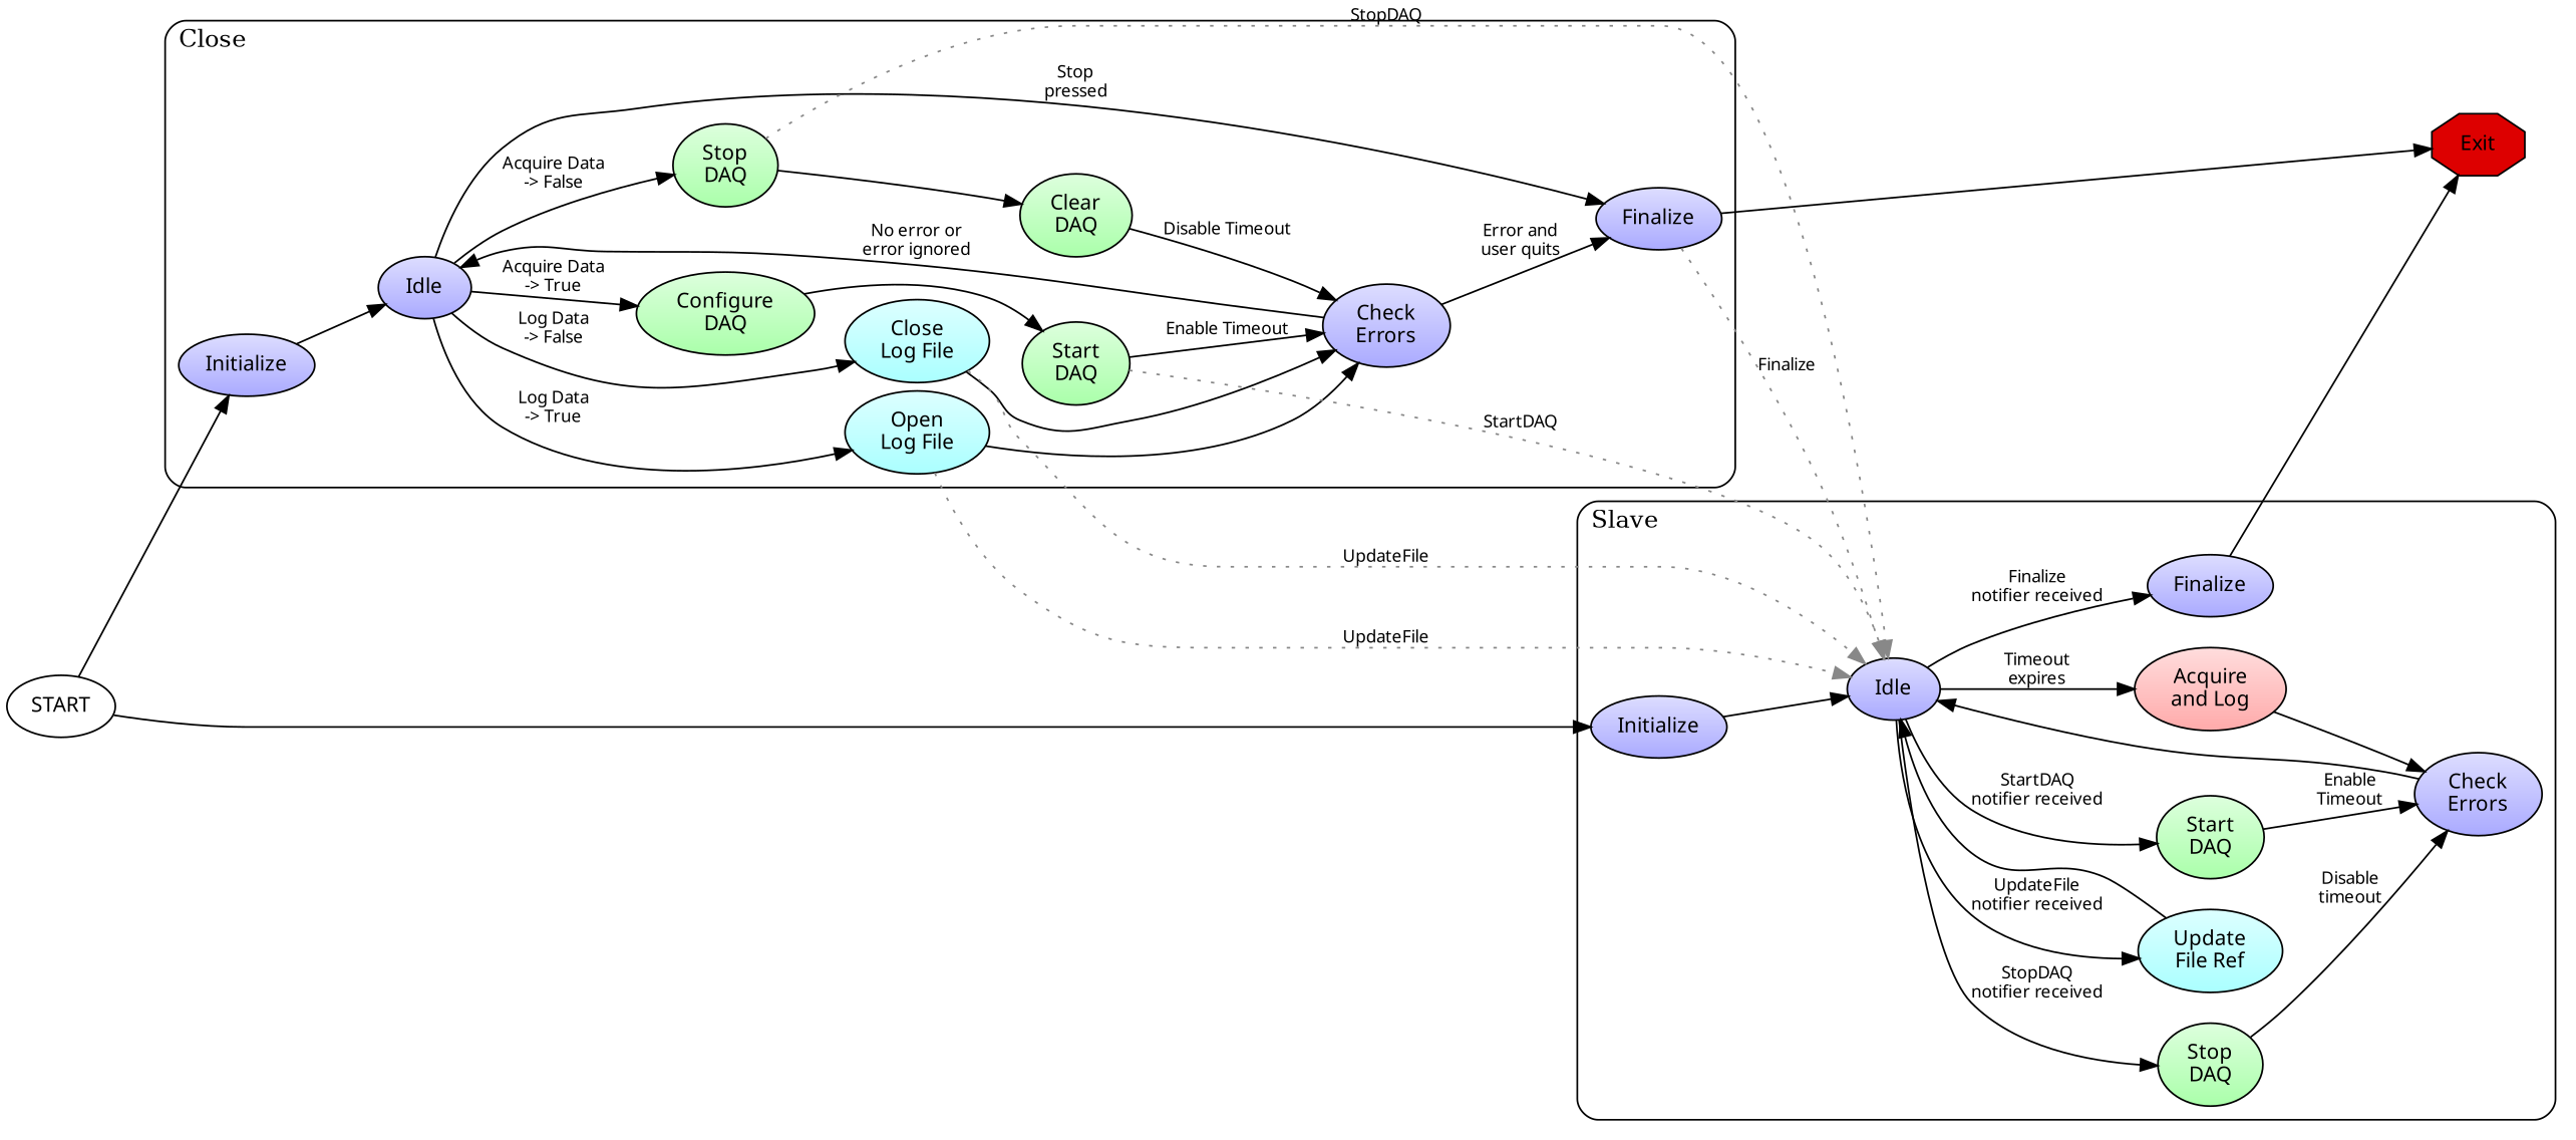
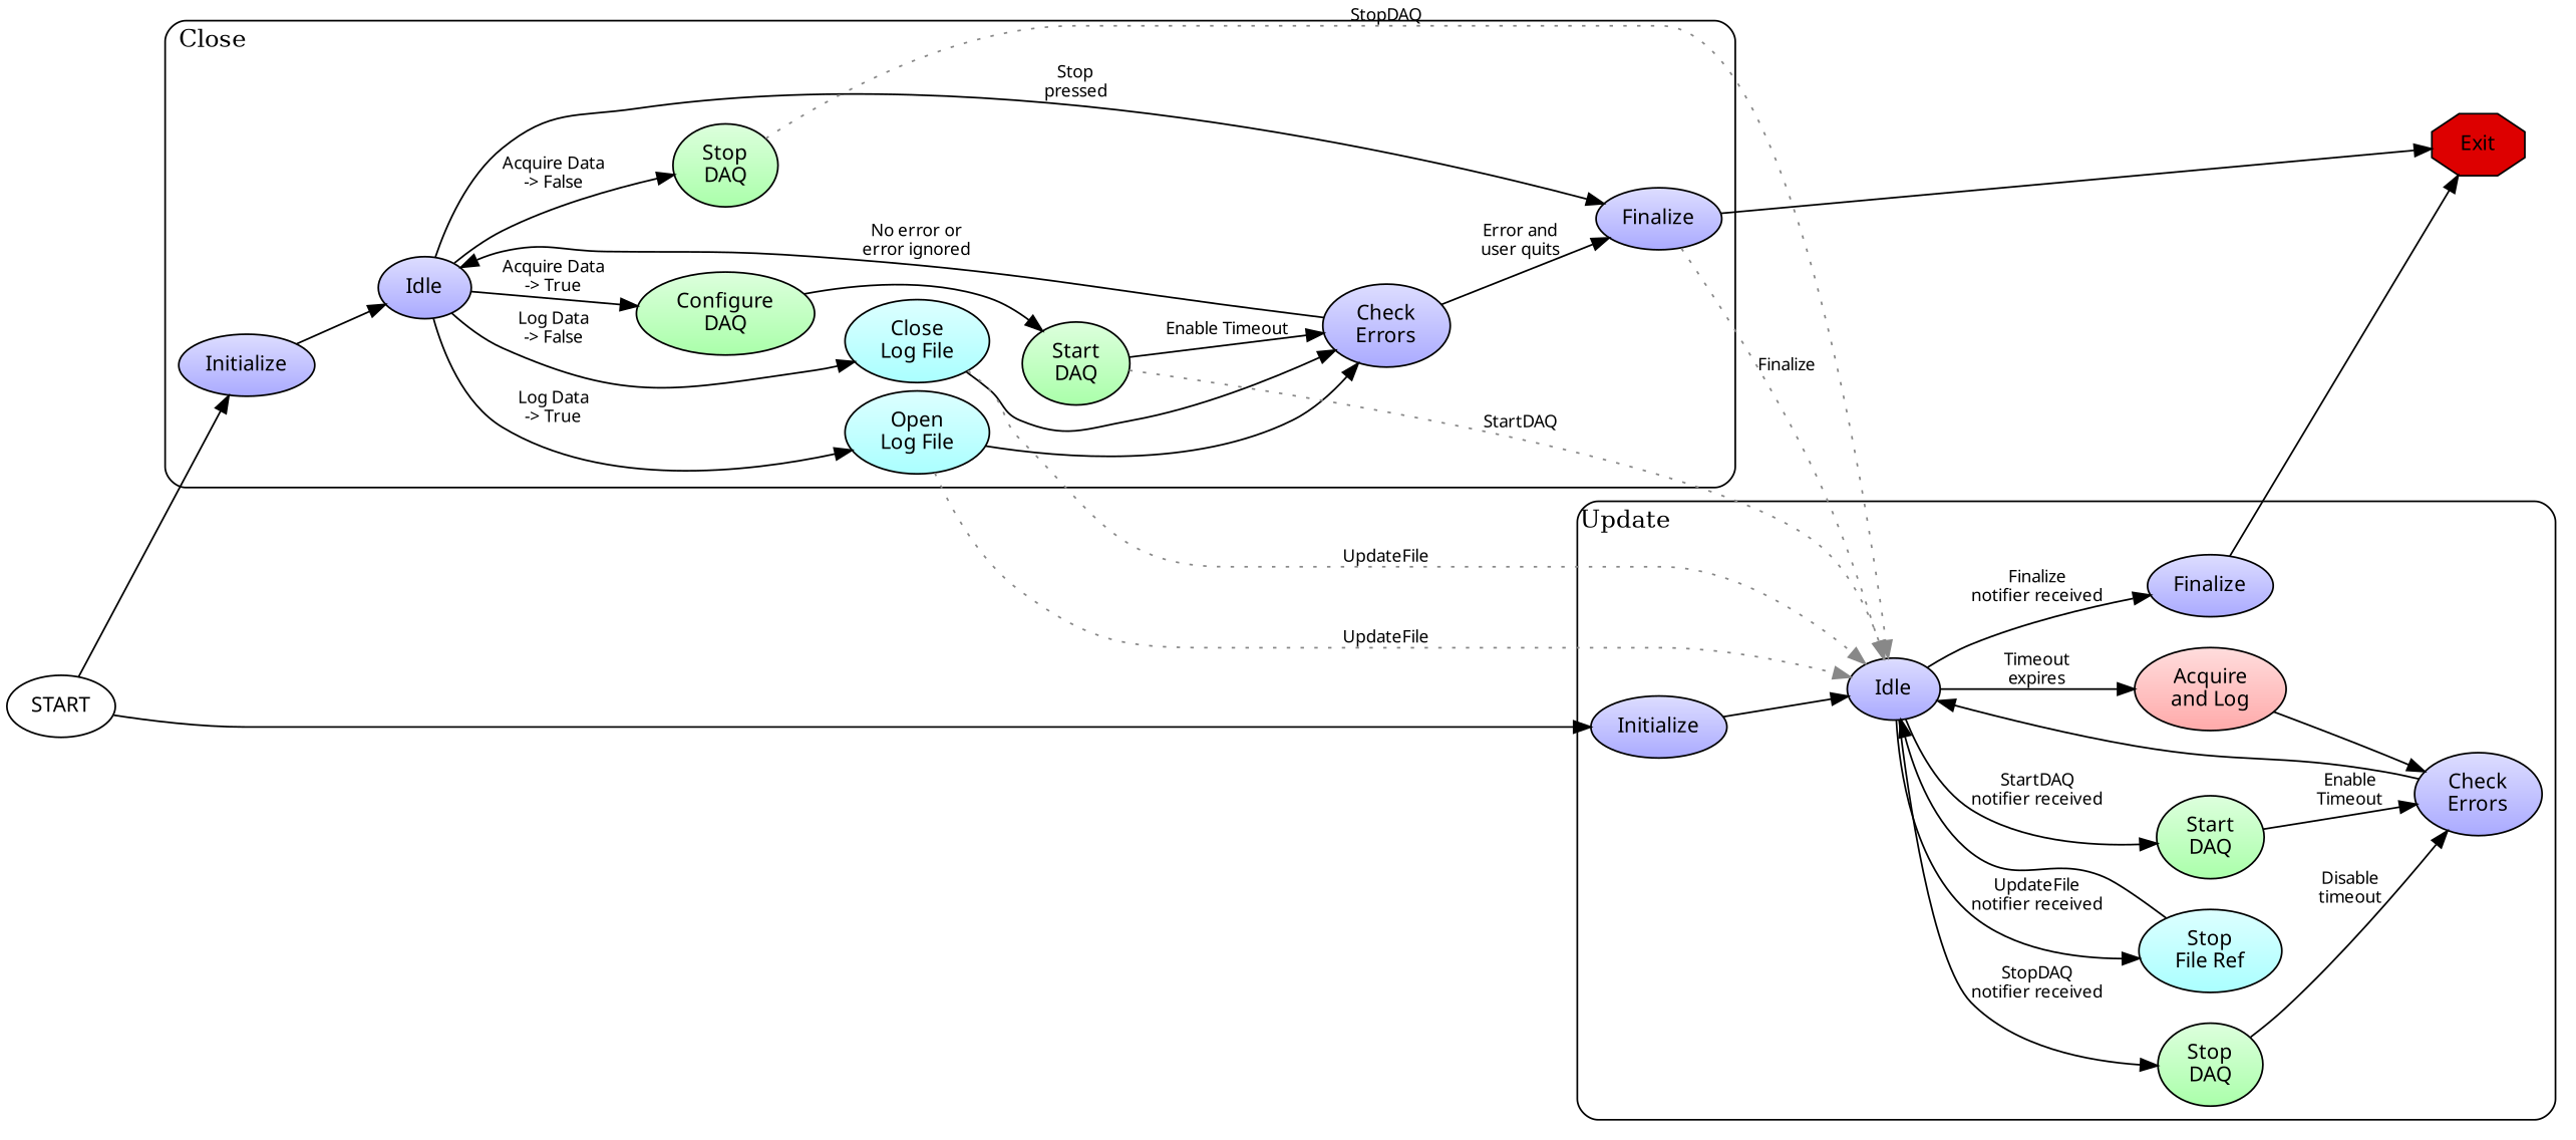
  digraph {
    rankdir=LR
    node [fillcolor="#AAAAFF:#DDDDFF" fontname=Sans fontsize=12 gradientangle=90 style=filled]
    edge [fontname=Sans fontsize=10]
    n1 [label=Initialize]
    n2 [label=Idle]
    n3 [label=Finalize]
    n4 [fillcolor="#AAFFAA:#DDFFDD" label="Configure\nDAQ"]
    n5 [fillcolor="#AAFFAA:#DDFFDD" label="Stop\nDAQ"]
    n6 [fillcolor="#AAFFFF:#DDFFFF" label="Open\nLog File"]
    n7 [fillcolor="#AAFFFF:#DDFFFF" label="Close\nLog File"]
    n8 [label="Check\nErrors"]
    n9 [fillcolor="#AAFFAA:#DDFFDD" label="Start\nDAQ"]
-   n10 [fillcolor="#AAFFAA:#DDFFDD" label="Clear\nDAQ"]
    n11 [label=Initialize]
    n12 [label=Idle]
    n13 [label=Finalize]
    n14 [fillcolor="#AAFFAA:#DDFFDD" label="Start\nDAQ"]
    n15 [fillcolor="#FFAAAA:#FFDDDD" label="Acquire\nand Log"]
    n16 [fillcolor="#AAFFAA:#DDFFDD" label="Stop\nDAQ"]
-   n17 [fillcolor="#AAFFFF:#DDFFFF" label="Update\nFile Ref"]
+   n17 [fillcolor="#AAFFFF:#DDFFFF" label="Stop\nFile Ref"]
    n18 [label="Check\nErrors"]
    n19 [fillcolor="#DD0000" label=Exit shape=octagon]
    START [fillcolor=white]
    subgraph cluster_1 {
      label=Close
      labeljust=l
      style=rounded
      n1
      n2
      n3
      n4
      n5
      n6
      n7
      n8
      n9
-     n10
    }
    subgraph cluster_2 {
-     label=Slave
+     label=Update
      labeljust=l
      style=rounded
      n11
      n12
      n13
      n14
      n15
      n16
      n17
      n18
    }
    n1 -> n2
    n2 -> n3 [label="Stop\npressed"]
    n2 -> n4 [label="Acquire Data\n-> True"]
    n2 -> n5 [label="Acquire Data\n-> False"]
    n2 -> n6 [label="Log Data\n-> True"]
    n2 -> n7 [label="Log Data\n-> False"]
    n3 -> n12 [color="#888888" label=Finalize style=dotted]
    n3 -> n19
    n4 -> n9
-   n5 -> n10
    n5 -> n12 [color="#888888" label=StopDAQ style=dotted]
    n6 -> n8
    n6 -> n12 [color="#888888" label=UpdateFile style=dotted]
    n7 -> n8
    n7 -> n12 [color="#888888" label=UpdateFile style=dotted]
    n8 -> n2 [label="No error or\nerror ignored"]
    n8 -> n3 [label="Error and\nuser quits"]
    n9 -> n8 [label="Enable Timeout"]
    n9 -> n12 [color="#888888" label=StartDAQ style=dotted]
-   n10 -> n8 [label="Disable Timeout"]
    n11 -> n12
    n12 -> n13 [label="Finalize\nnotifier received"]
    n12 -> n14 [label="StartDAQ\nnotifier received"]
    n12 -> n15 [label="Timeout\nexpires"]
    n12 -> n16 [label="StopDAQ\nnotifier received"]
    n12 -> n17 [label="UpdateFile\nnotifier received"]
    n13 -> n19
    n14 -> n18 [label="Enable\nTimeout"]
    n15 -> n18
    n16 -> n18 [label="Disable\ntimeout"]
    n17 -> n12
    n18 -> n12
    START -> n1
    START -> n11
  }
